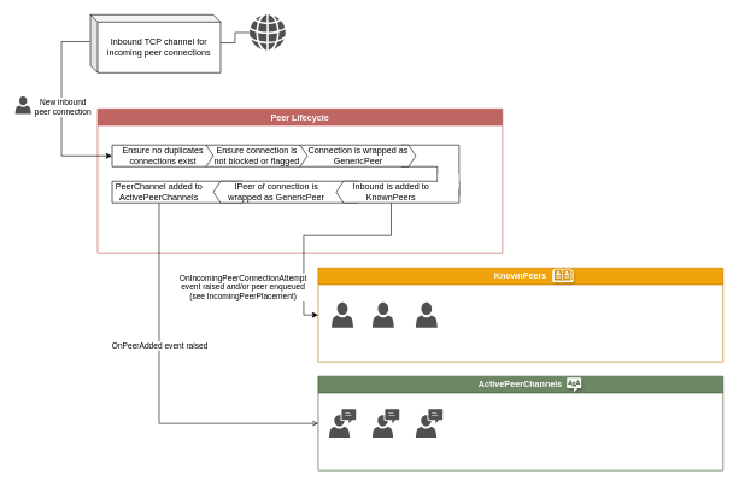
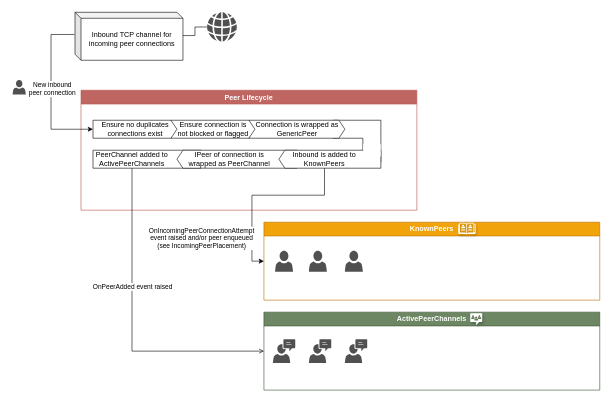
  <mxCell id="0" />
  <mxCell id="1" parent="0" />
  <mxCell id="2" value="Peer Lifecycle" style="swimlane;whiteSpace=wrap;html=1;fillColor=#BF6663;strokeColor=#b85450;labelBackgroundColor=none;swimlaneFillColor=default;fontColor=#FFFFFF;" vertex="1" parent="1"><mxGeometry x="134" y="150" width="560" height="200" as="geometry" /></mxCell>
  <mxCell id="3" value="" style="html=1;shadow=0;dashed=0;align=center;verticalAlign=middle;shape=mxgraph.arrows2.arrow;dy=0;dx=0;notch=0;rotation=-180;" vertex="1" parent="2"><mxGeometry x="20" y="100" width="180" height="30" as="geometry" /></mxCell>
  <mxCell id="4" value="" style="html=1;shadow=0;dashed=0;align=center;verticalAlign=middle;shape=mxgraph.arrows2.arrow;dy=0;dx=10;notch=0;rotation=-180;" vertex="1" parent="2"><mxGeometry x="160" y="100" width="200" height="30" as="geometry" /></mxCell>
  <mxCell id="5" value="" style="shape=corner;whiteSpace=wrap;html=1;rotation=90;dx=30;dy=30;" vertex="1" parent="2"><mxGeometry x="425" y="45" width="70" height="80" as="geometry" /></mxCell>
  <mxCell id="6" value="&lt;div&gt;Connection is wrapped as&lt;/div&gt;&lt;div&gt;GenericPeer&lt;/div&gt;" style="html=1;shadow=0;dashed=0;align=center;verticalAlign=middle;shape=mxgraph.arrows2.arrow;dy=0;dx=10;notch=0;" vertex="1" parent="2"><mxGeometry x="280" y="50" width="160" height="30" as="geometry" /></mxCell>
  <mxCell id="7" value="&lt;div&gt;Ensure connection is&lt;/div&gt;&lt;div&gt;not blocked or flagged&lt;/div&gt;" style="html=1;shadow=0;dashed=0;align=center;verticalAlign=middle;shape=mxgraph.arrows2.arrow;dy=0;dx=10;notch=0;" vertex="1" parent="2"><mxGeometry x="150" y="50" width="140" height="30" as="geometry" /></mxCell>
  <mxCell id="8" value="" style="html=1;shadow=0;dashed=0;align=center;verticalAlign=middle;shape=mxgraph.arrows2.arrow;dy=0;dx=10;notch=0;rotation=-180;strokeColor=default;" vertex="1" parent="2"><mxGeometry x="330" y="100" width="170" height="30" as="geometry" /></mxCell>
  <mxCell id="9" value="" style="rounded=0;whiteSpace=wrap;html=1;strokeColor=#FFFFFF;" vertex="1" parent="2"><mxGeometry x="471" y="90" width="28" height="20" as="geometry" /></mxCell>
  <mxCell id="10" value="Inbound is added to KnownPeers" style="text;html=1;align=center;verticalAlign=middle;whiteSpace=wrap;rounded=0;" vertex="1" parent="2"><mxGeometry x="341" y="100" width="130" height="30" as="geometry" /></mxCell>
  <mxCell id="11" value="&lt;div&gt;PeerChannel added to&lt;/div&gt;&lt;div&gt;ActivePeerChannels&lt;/div&gt;" style="text;html=1;align=center;verticalAlign=middle;whiteSpace=wrap;rounded=0;" vertex="1" parent="2"><mxGeometry x="20" y="100" width="130" height="30" as="geometry" /></mxCell>
- <mxCell id="12" value="&lt;div&gt;IPeer of connection is&lt;/div&gt;&lt;div&gt;wrapped as GenericPeer&lt;/div&gt;" style="text;html=1;align=center;verticalAlign=middle;whiteSpace=wrap;rounded=0;" vertex="1" parent="2"><mxGeometry x="170" y="100" width="155" height="30" as="geometry" /></mxCell>
+ <mxCell id="12" value="&lt;div&gt;IPeer of connection is&lt;/div&gt;&lt;div&gt;wrapped as PeerChannel&lt;/div&gt;" style="text;html=1;align=center;verticalAlign=middle;whiteSpace=wrap;rounded=0;" vertex="1" parent="2"><mxGeometry x="170" y="100" width="155" height="30" as="geometry" /></mxCell>
  <mxCell id="13" value="&lt;div&gt;Ensure no duplicates&lt;/div&gt;&lt;div&gt;connections exist&lt;/div&gt;" style="html=1;shadow=0;dashed=0;align=center;verticalAlign=middle;shape=mxgraph.arrows2.arrow;dy=0;dx=10;notch=0;" vertex="1" parent="1"><mxGeometry x="154" y="200" width="140" height="30" as="geometry" /></mxCell>
  <mxCell id="14" value="Inbound TCP channel for incoming peer connections" style="shape=cube;whiteSpace=wrap;html=1;boundedLbl=1;backgroundOutline=1;darkOpacity=0.05;darkOpacity2=0.1;size=10;" vertex="1" parent="1"><mxGeometry x="124" y="20" width="180" height="80" as="geometry" /></mxCell>
  <mxCell id="15" style="edgeStyle=orthogonalEdgeStyle;rounded=0;orthogonalLoop=1;jettySize=auto;html=1;entryX=0;entryY=0.5;entryDx=0;entryDy=0;entryPerimeter=0;exitX=-0.006;exitY=0.463;exitDx=0;exitDy=0;exitPerimeter=0;" edge="1" parent="1" source="14" target="13"><mxGeometry relative="1" as="geometry"><Array as="points"><mxPoint x="84" y="57" /><mxPoint x="84" y="215" /></Array></mxGeometry></mxCell>
  <mxCell id="16" value="&lt;div&gt;New inbound&lt;/div&gt;&lt;div&gt;peer connection&lt;/div&gt;" style="edgeLabel;html=1;align=center;verticalAlign=middle;resizable=0;points=[];" vertex="1" connectable="0" parent="15"><mxGeometry x="-0.034" y="1" relative="1" as="geometry"><mxPoint as="offset" /></mxGeometry></mxCell>
  <mxCell id="17" value="" style="sketch=0;pointerEvents=1;shadow=0;dashed=0;html=1;strokeColor=none;fillColor=#505050;labelPosition=center;verticalLabelPosition=bottom;verticalAlign=top;outlineConnect=0;align=center;shape=mxgraph.office.users.user;" vertex="1" parent="1"><mxGeometry x="20" y="133" width="22" height="24.06" as="geometry" /></mxCell>
  <mxCell id="18" value="KnownPeers" style="swimlane;whiteSpace=wrap;html=1;fillColor=#f0a30a;strokeColor=#BD7000;labelBackgroundColor=none;swimlaneFillColor=default;fontColor=#FFFFFF;" vertex="1" parent="1"><mxGeometry x="439" y="370" width="560" height="130" as="geometry" /></mxCell>
  <mxCell id="19" value="" style="sketch=0;pointerEvents=1;shadow=0;dashed=0;html=1;strokeColor=none;fillColor=#505050;labelPosition=center;verticalLabelPosition=bottom;verticalAlign=top;outlineConnect=0;align=center;shape=mxgraph.office.users.user;" vertex="1" parent="18"><mxGeometry x="18.62" y="47.5" width="30" height="35" as="geometry" /></mxCell>
  <mxCell id="20" value="" style="sketch=0;pointerEvents=1;shadow=0;dashed=0;html=1;strokeColor=none;fillColor=#505050;labelPosition=center;verticalLabelPosition=bottom;verticalAlign=top;outlineConnect=0;align=center;shape=mxgraph.office.users.user;" vertex="1" parent="18"><mxGeometry x="75" y="47.5" width="30" height="35" as="geometry" /></mxCell>
  <mxCell id="21" value="" style="sketch=0;pointerEvents=1;shadow=0;dashed=0;html=1;strokeColor=none;fillColor=#505050;labelPosition=center;verticalLabelPosition=bottom;verticalAlign=top;outlineConnect=0;align=center;shape=mxgraph.office.users.user;" vertex="1" parent="18"><mxGeometry x="135" y="47.5" width="30" height="35" as="geometry" /></mxCell>
  <mxCell id="22" value="" style="sketch=0;pointerEvents=1;shadow=1;dashed=0;html=1;strokeColor=none;fillColor=#FFFFFF;labelPosition=center;verticalLabelPosition=bottom;verticalAlign=top;outlineConnect=0;align=center;shape=mxgraph.office.concepts.address_book;" vertex="1" parent="18"><mxGeometry x="324" y="1" width="29" height="19" as="geometry" /></mxCell>
  <mxCell id="23" value="ActivePeerChannels" style="swimlane;whiteSpace=wrap;html=1;fillColor=#6d8764;strokeColor=#3A5431;labelBackgroundColor=none;swimlaneFillColor=default;fontColor=#ffffff;" vertex="1" parent="1"><mxGeometry x="439" y="520" width="560" height="130" as="geometry" /></mxCell>
  <mxCell id="24" value="" style="sketch=0;pointerEvents=1;shadow=0;dashed=0;html=1;strokeColor=none;fillColor=#505050;labelPosition=center;verticalLabelPosition=bottom;verticalAlign=top;outlineConnect=0;align=center;shape=mxgraph.office.users.communications;" vertex="1" parent="23"><mxGeometry x="15" y="45" width="37.24" height="40" as="geometry" /></mxCell>
  <mxCell id="25" value="" style="sketch=0;pointerEvents=1;shadow=0;dashed=0;html=1;strokeColor=none;fillColor=#505050;labelPosition=center;verticalLabelPosition=bottom;verticalAlign=top;outlineConnect=0;align=center;shape=mxgraph.office.users.communications;" vertex="1" parent="23"><mxGeometry x="75" y="45" width="37.24" height="40" as="geometry" /></mxCell>
  <mxCell id="26" value="" style="sketch=0;pointerEvents=1;shadow=0;dashed=0;html=1;strokeColor=none;fillColor=#505050;labelPosition=center;verticalLabelPosition=bottom;verticalAlign=top;outlineConnect=0;align=center;shape=mxgraph.office.users.communications;" vertex="1" parent="23"><mxGeometry x="135" y="45" width="37.24" height="40" as="geometry" /></mxCell>
  <mxCell id="27" value="" style="sketch=0;pointerEvents=1;shadow=1;dashed=0;html=1;strokeColor=none;fillColor=#FFFFFF;labelPosition=center;verticalLabelPosition=bottom;verticalAlign=top;outlineConnect=0;align=center;shape=mxgraph.office.communications.chat_room;" vertex="1" parent="23"><mxGeometry x="344" y="2" width="20" height="20" as="geometry" /></mxCell>
  <mxCell id="28" style="edgeStyle=orthogonalEdgeStyle;rounded=0;orthogonalLoop=1;jettySize=auto;html=1;entryX=0;entryY=0.5;entryDx=0;entryDy=0;" edge="1" parent="1" source="10" target="18"><mxGeometry relative="1" as="geometry" /></mxCell>
  <mxCell id="29" value="&lt;div&gt;OnIncomingPeerConnectionAttempt&lt;/div&gt;&lt;div&gt;event raised and/or peer enqueued&lt;/div&gt;&lt;div&gt;(see IncomingPeerPlacement) &lt;br&gt;&lt;/div&gt;" style="edgeLabel;html=1;align=center;verticalAlign=middle;resizable=0;points=[];" vertex="1" connectable="0" parent="28"><mxGeometry x="-0.318" y="-1" relative="1" as="geometry"><mxPoint x="-150" y="72" as="offset" /></mxGeometry></mxCell>
  <mxCell id="30" style="edgeStyle=orthogonalEdgeStyle;rounded=0;orthogonalLoop=1;jettySize=auto;html=1;entryX=0;entryY=0.5;entryDx=0;entryDy=0;exitX=0.5;exitY=1;exitDx=0;exitDy=0;endArrow=open;" edge="1" parent="1" source="11" target="23"><mxGeometry relative="1" as="geometry" /></mxCell>
  <mxCell id="31" value="OnPeerAdded event raised" style="edgeLabel;html=1;align=center;verticalAlign=middle;resizable=0;points=[];" vertex="1" connectable="0" parent="30"><mxGeometry x="0.409" y="-2" relative="1" as="geometry"><mxPoint x="-65" y="-110" as="offset" /></mxGeometry></mxCell>
  <mxCell id="32" value="" style="sketch=0;pointerEvents=1;shadow=0;dashed=0;html=1;strokeColor=none;fillColor=#505050;labelPosition=center;verticalLabelPosition=bottom;verticalAlign=top;outlineConnect=0;align=center;shape=mxgraph.office.concepts.globe_internet;" vertex="1" parent="1"><mxGeometry x="344" y="20" width="50" height="49" as="geometry" /></mxCell>
  <mxCell id="33" style="edgeStyle=orthogonalEdgeStyle;rounded=0;orthogonalLoop=1;jettySize=auto;html=1;entryX=1;entryY=0.485;entryDx=0;entryDy=0;entryPerimeter=0;endArrow=none;startFill=0;" edge="1" parent="1" source="32" target="14"><mxGeometry relative="1" as="geometry" /></mxCell>
